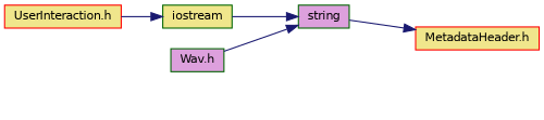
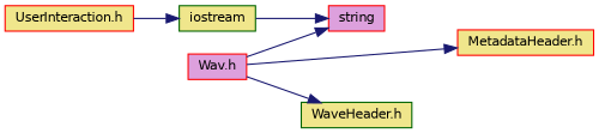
  digraph {
    rankdir=LR
    node [color=red fillcolor=khaki fontname=Helvetica fontsize=10 shape=record style=filled]
    edge [color=midnightblue fontname=Helvetica fontsize=10 labelfontname=Helvetica labelfontsize=10 style=solid]
    n1 [fontcolor=black height=0.2 label="UserInteraction.h" width=0.4]
    n2 [color=darkgreen height=0.2 label=iostream width=0.4]
-   n3 [color=darkgreen fillcolor=plum height=0.2 label="Wav.h" width=0.4]
-   n4 [color=darkgreen fillcolor=plum height=0.2 label=string width=0.4]
+   n3 [fillcolor=plum height=0.2 label="Wav.h" width=0.4]
+   n4 [fillcolor=plum height=0.2 label=string width=0.4]
    n5 [height=0.2 label="MetadataHeader.h" width=0.4]
+   n6 [color=darkgreen height=0.2 label="WaveHeader.h" width=0.4]
    n1 -> n2
    n2 -> n4
    n3 -> n4
-   n4 -> n5
+   n3 -> n5
+   n3 -> n6
  }
